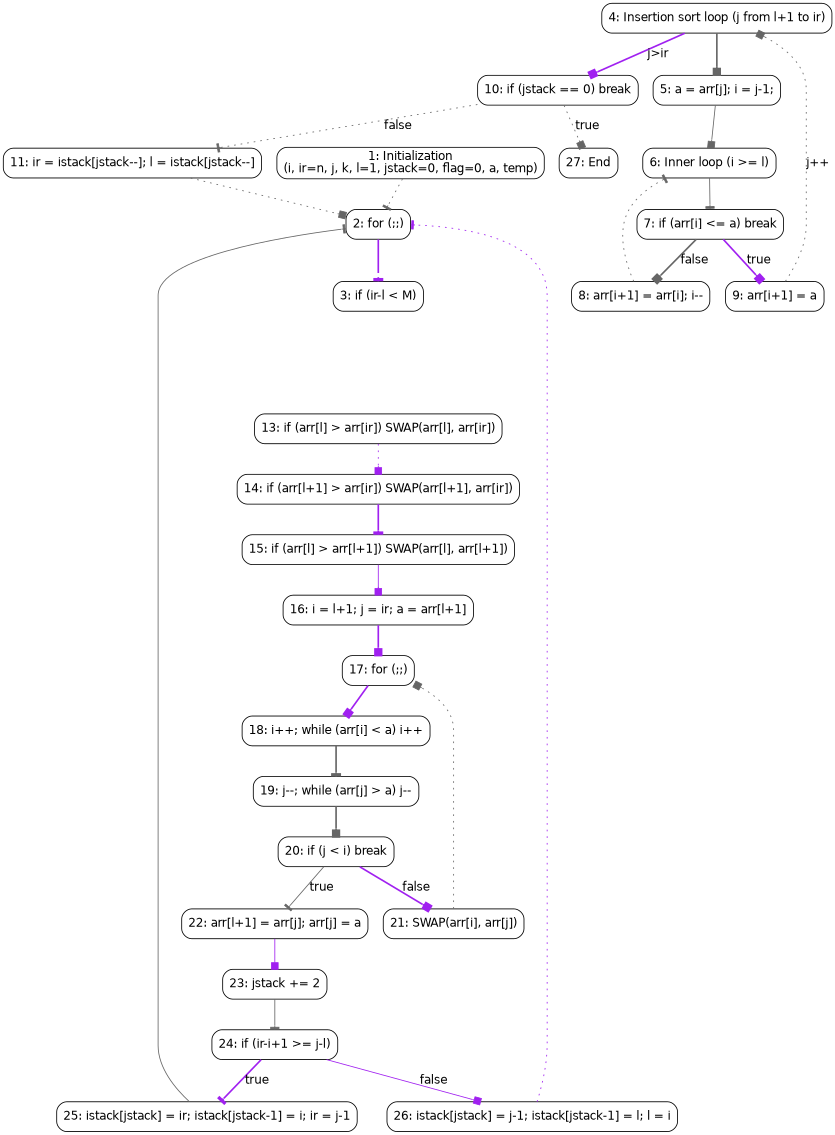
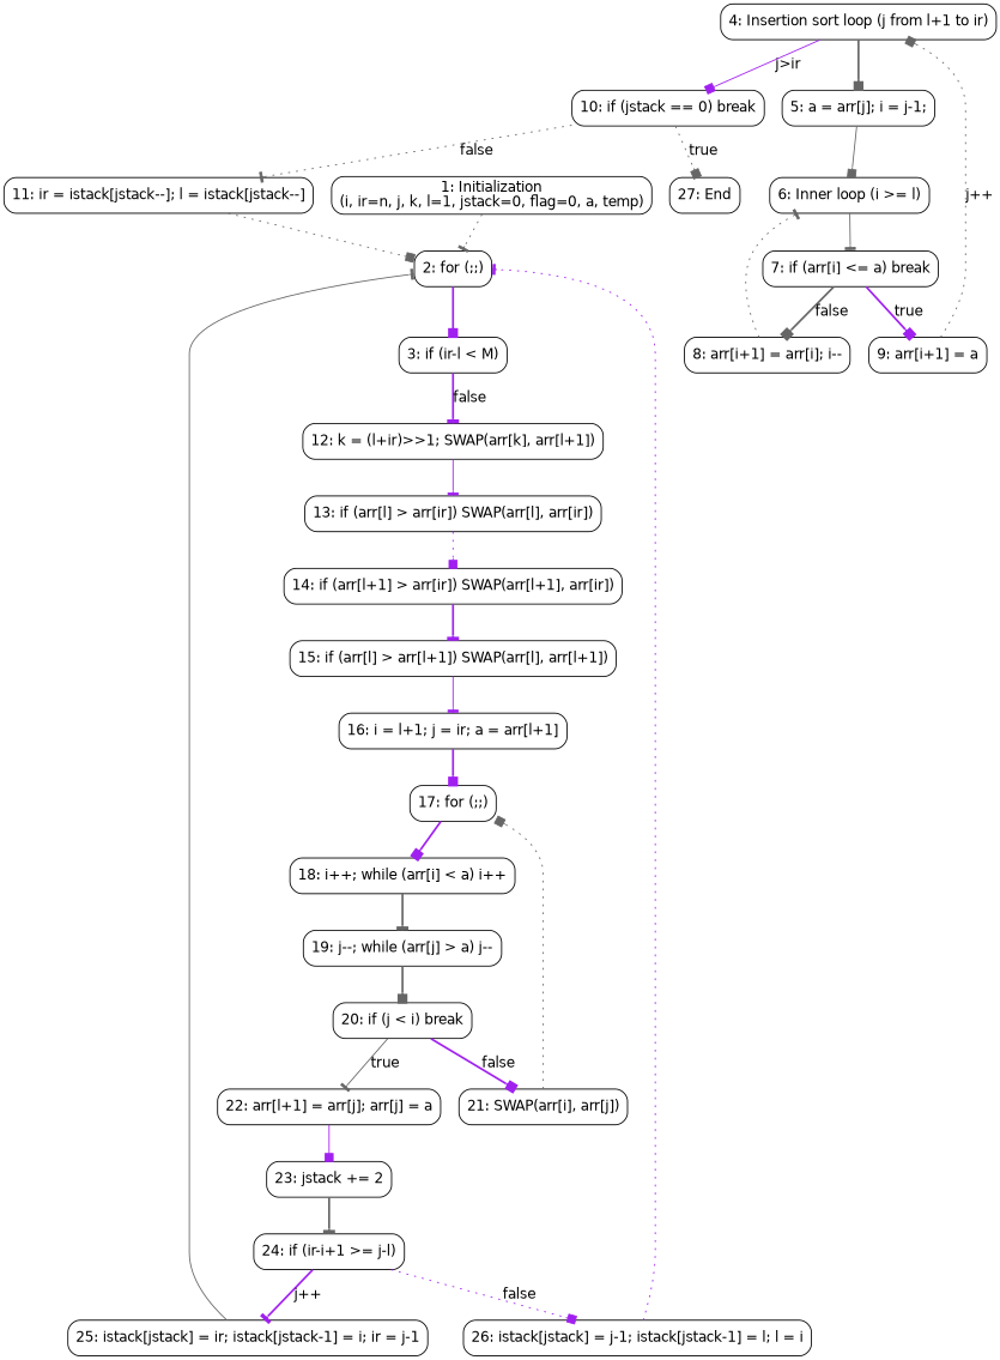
  digraph {
    fontname="DejaVu Sans"
    node [fontname="DejaVu Sans" shape=box style=rounded]
    edge [arrowhead=box color=gray40 fontname="DejaVu Sans" style=bold]
    n1 [label="1: Initialization\n(i, ir=n, j, k, l=1, jstack=0, flag=0, a, temp)"]
    n2 [label="2: for (;;)"]
    n3 [label="3: if (ir-l < M)"]
+   n4 [label="12: k = (l+ir)>>1; SWAP(arr[k], arr[l+1])"]
    n5 [label="4: Insertion sort loop (j from l+1 to ir)"]
    n6 [label="5: a = arr[j]; i = j-1;"]
    n7 [label="10: if (jstack == 0) break"]
    n8 [label="13: if (arr[l] > arr[ir]) SWAP(arr[l], arr[ir])"]
    n9 [label="6: Inner loop (i >= l)"]
    n10 [label="11: ir = istack[jstack--]; l = istack[jstack--]"]
    n11 [label="27: End"]
    n12 [label="7: if (arr[i] <= a) break"]
    n13 [label="8: arr[i+1] = arr[i]; i--"]
    n14 [label="9: arr[i+1] = a"]
    n15 [label="14: if (arr[l+1] > arr[ir]) SWAP(arr[l+1], arr[ir])"]
    n16 [label="15: if (arr[l] > arr[l+1]) SWAP(arr[l], arr[l+1])"]
    n17 [label="16: i = l+1; j = ir; a = arr[l+1]"]
    n18 [label="17: for (;;)"]
    n19 [label="18: i++; while (arr[i] < a) i++"]
    n20 [label="19: j--; while (arr[j] > a) j--"]
    n21 [label="20: if (j < i) break"]
    n22 [label="21: SWAP(arr[i], arr[j])"]
    n23 [label="22: arr[l+1] = arr[j]; arr[j] = a"]
    n24 [label="23: jstack += 2"]
    n25 [label="24: if (ir-i+1 >= j-l)"]
    n26 [label="25: istack[jstack] = ir; istack[jstack-1] = i; ir = j-1"]
    n27 [label="26: istack[jstack] = j-1; istack[jstack-1] = l; l = i"]
    n1 -> n2 [arrowhead=tee style=dotted]
-   n2 -> n3 [arrowhead=tee color=purple]
+   n2 -> n3 [color=purple]
+   n3 -> n4 [arrowhead=tee color=purple label=false]
+   n4 -> n8 [arrowhead=tee color=purple style=solid]
    n5 -> n6
-   n5 -> n7 [color=purple label="j>ir"]
+   n5 -> n7 [color=purple label="j>ir" style=solid]
    n6 -> n9 [style=solid]
    n7 -> n10 [arrowhead=tee label=false style=dotted]
    n7 -> n11 [label=true style=dotted]
    n8 -> n15 [color=purple style=dotted]
    n9 -> n12 [arrowhead=tee style=solid]
    n10 -> n2 [style=dotted]
    n12 -> n13 [label=false]
    n12 -> n14 [color=purple label=true]
    n13 -> n9 [arrowhead=tee style=dotted]
    n14 -> n5 [label="j++" style=dotted]
    n15 -> n16 [arrowhead=tee color=purple]
-   n16 -> n17 [color=purple style=solid]
+   n16 -> n17 [arrowhead=tee color=purple style=solid]
    n17 -> n18 [color=purple]
    n18 -> n19 [color=purple]
    n19 -> n20 [arrowhead=tee]
    n20 -> n21
    n21 -> n22 [color=purple label=false]
    n21 -> n23 [arrowhead=tee label=true style=solid]
    n22 -> n18 [style=dotted]
    n23 -> n24 [color=purple style=solid]
-   n24 -> n25 [arrowhead=tee style=solid]
-   n25 -> n26 [arrowhead=tee color=purple label=true]
-   n25 -> n27 [color=purple label=false style=solid]
+   n24 -> n25 [arrowhead=tee]
+   n25 -> n26 [arrowhead=tee color=purple label="j++"]
+   n25 -> n27 [color=purple label=false style=dotted]
    n26 -> n2 [arrowhead=tee style=solid]
    n27 -> n2 [arrowhead=tee color=purple style=dotted]
  }
